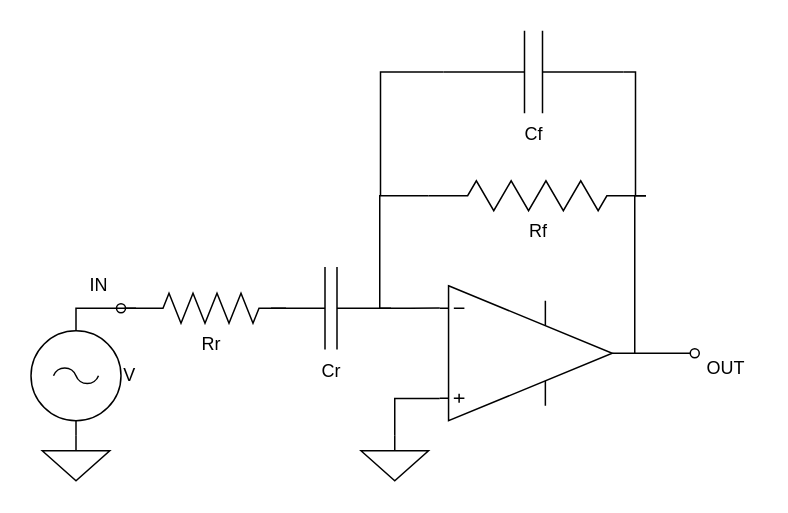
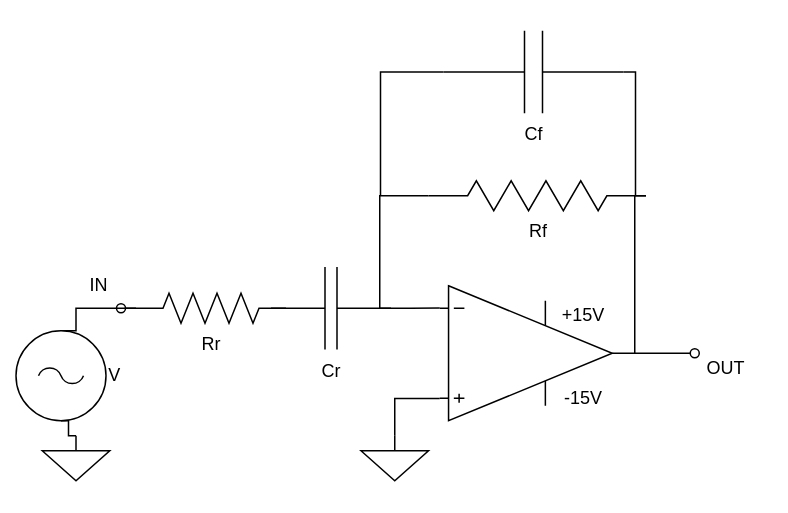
  <mxCell id="0" />
  <mxCell id="1" parent="0" />
  <mxCell id="2" style="edgeStyle=orthogonalEdgeStyle;rounded=0;orthogonalLoop=1;jettySize=auto;html=1;exitX=1;exitY=0.5;exitDx=0;exitDy=0;exitPerimeter=0;endArrow=none;endFill=0;fontSize=16;" parent="1" edge="1"><mxGeometry relative="1" as="geometry"><mxPoint x="270" y="80" as="targetPoint" /><mxPoint x="270" y="80" as="sourcePoint" /></mxGeometry></mxCell>
  <mxCell id="3" style="edgeStyle=orthogonalEdgeStyle;rounded=0;orthogonalLoop=1;jettySize=auto;html=1;endArrow=none;endFill=0;fontSize=16;startArrow=none;startFill=0;exitX=0;exitY=0.5;exitDx=0;exitDy=0;exitPerimeter=0;" parent="1" source="11" edge="1"><mxGeometry relative="1" as="geometry"><mxPoint x="252.5" y="205" as="targetPoint" /><mxPoint x="272.5" y="130" as="sourcePoint" /><Array as="points"><mxPoint x="252.5" y="130" /><mxPoint x="252.5" y="205" /></Array></mxGeometry></mxCell>
  <mxCell id="4" style="edgeStyle=orthogonalEdgeStyle;rounded=0;orthogonalLoop=1;jettySize=auto;html=1;exitX=1;exitY=0.5;exitDx=0;exitDy=0;exitPerimeter=0;endArrow=oval;endFill=0;" parent="1" source="7" edge="1"><mxGeometry relative="1" as="geometry"><mxPoint x="462.5" y="235" as="targetPoint" /></mxGeometry></mxCell>
  <mxCell id="5" style="edgeStyle=orthogonalEdgeStyle;rounded=0;orthogonalLoop=1;jettySize=auto;html=1;exitX=0;exitY=0.835;exitDx=0;exitDy=0;exitPerimeter=0;endArrow=none;endFill=0;" parent="1" source="7" target="10" edge="1"><mxGeometry relative="1" as="geometry"><mxPoint x="262.5" y="370" as="targetPoint" /></mxGeometry></mxCell>
  <mxCell id="6" style="edgeStyle=orthogonalEdgeStyle;rounded=0;orthogonalLoop=1;jettySize=auto;html=1;entryX=1;entryY=0.5;entryDx=0;entryDy=0;entryPerimeter=0;endArrow=none;endFill=0;" parent="1" target="11" edge="1"><mxGeometry relative="1" as="geometry"><mxPoint x="422.5" y="235" as="sourcePoint" /><Array as="points"><mxPoint x="422.5" y="130" /></Array></mxGeometry></mxCell>
  <mxCell id="7" value="" style="verticalLabelPosition=bottom;shadow=0;dashed=0;align=center;html=1;verticalAlign=top;shape=mxgraph.electrical.abstract.operational_amp_1;" parent="1" vertex="1"><mxGeometry x="292.5" y="190" width="115" height="90" as="geometry" /></mxCell>
+ <mxCell id="8" value="+15V" style="text;html=1;align=center;verticalAlign=middle;resizable=0;points=[];autosize=1;" parent="7" vertex="1"><mxGeometry x="75" y="10" width="40" height="20" as="geometry" /></mxCell>
+ <mxCell id="9" value="-15V" style="text;html=1;align=center;verticalAlign=middle;resizable=0;points=[];autosize=1;" parent="7" vertex="1"><mxGeometry x="75" y="65" width="40" height="20" as="geometry" /></mxCell>
  <mxCell id="10" value="" style="pointerEvents=1;verticalLabelPosition=bottom;shadow=0;dashed=0;align=center;html=1;verticalAlign=top;shape=mxgraph.electrical.signal_sources.signal_ground;" parent="1" vertex="1"><mxGeometry x="240" y="290" width="45" height="30" as="geometry" /></mxCell>
  <mxCell id="11" value="Rf" style="pointerEvents=1;verticalLabelPosition=bottom;shadow=0;dashed=0;align=center;html=1;verticalAlign=top;shape=mxgraph.electrical.resistors.resistor_2;" parent="1" vertex="1"><mxGeometry x="285" y="120" width="145" height="20" as="geometry" /></mxCell>
  <mxCell id="12" style="edgeStyle=elbowEdgeStyle;rounded=0;orthogonalLoop=1;jettySize=auto;html=1;exitX=1;exitY=0.5;exitDx=0;exitDy=0;exitPerimeter=0;startArrow=none;startFill=0;startSize=0;endArrow=none;endFill=0;targetPerimeterSpacing=6;entryX=0;entryY=0.165;entryDx=0;entryDy=0;entryPerimeter=0;" parent="1" target="7" edge="1"><mxGeometry relative="1" as="geometry"><mxPoint x="282.5" y="205" as="targetPoint" /><Array as="points" /><mxPoint x="252.5" y="205" as="sourcePoint" /></mxGeometry></mxCell>
  <mxCell id="13" value="Rr" style="pointerEvents=1;verticalLabelPosition=bottom;shadow=0;dashed=0;align=center;html=1;verticalAlign=top;shape=mxgraph.electrical.resistors.resistor_2;" parent="1" vertex="1"><mxGeometry x="90" y="195" width="100" height="20" as="geometry" /></mxCell>
  <mxCell id="14" value="OUT" style="text;html=1;align=center;verticalAlign=middle;resizable=0;points=[];autosize=1;" parent="1" vertex="1"><mxGeometry x="462.5" y="235" width="40" height="20" as="geometry" /></mxCell>
  <mxCell id="15" style="edgeStyle=elbowEdgeStyle;rounded=0;orthogonalLoop=1;jettySize=auto;html=1;exitX=0.5;exitY=0;exitDx=0;exitDy=0;exitPerimeter=0;startArrow=none;startFill=0;startSize=0;endArrow=none;endFill=0;targetPerimeterSpacing=6;" parent="1" source="16" edge="1"><mxGeometry relative="1" as="geometry"><mxPoint x="90" y="205" as="targetPoint" /><Array as="points"><mxPoint x="50" y="220" /><mxPoint x="50" y="210" /><mxPoint x="50" y="220" /></Array></mxGeometry></mxCell>
- <mxCell id="16" value="V" style="pointerEvents=1;verticalLabelPosition=middle;shadow=0;dashed=0;align=left;html=1;verticalAlign=middle;shape=mxgraph.electrical.signal_sources.ac_source;labelPosition=right;" parent="1" vertex="1"><mxGeometry x="20" y="220" width="60" height="60" as="geometry" /></mxCell>
+ <mxCell id="16" value="V" style="pointerEvents=1;verticalLabelPosition=middle;shadow=0;dashed=0;align=left;html=1;verticalAlign=middle;shape=mxgraph.electrical.signal_sources.ac_source;labelPosition=right;" parent="1" vertex="1"><mxGeometry x="10" y="220" width="60" height="60" as="geometry" /></mxCell>
  <mxCell id="17" style="edgeStyle=elbowEdgeStyle;rounded=0;orthogonalLoop=1;jettySize=auto;html=1;exitX=0;exitY=0.5;exitDx=0;exitDy=0;exitPerimeter=0;startArrow=none;startFill=0;startSize=0;endArrow=oval;endFill=0;targetPerimeterSpacing=6;" parent="1" source="13" edge="1"><mxGeometry relative="1" as="geometry"><mxPoint x="80" y="205" as="targetPoint" /></mxGeometry></mxCell>
  <mxCell id="18" style="edgeStyle=elbowEdgeStyle;rounded=0;orthogonalLoop=1;jettySize=auto;html=1;exitX=0.5;exitY=0;exitDx=0;exitDy=0;exitPerimeter=0;entryX=0.5;entryY=1;entryDx=0;entryDy=0;entryPerimeter=0;startArrow=none;startFill=0;startSize=0;endArrow=none;endFill=0;targetPerimeterSpacing=6;" parent="1" source="19" target="16" edge="1"><mxGeometry relative="1" as="geometry" /></mxCell>
  <mxCell id="19" value="" style="pointerEvents=1;verticalLabelPosition=bottom;shadow=0;dashed=0;align=center;html=1;verticalAlign=top;shape=mxgraph.electrical.signal_sources.signal_ground;" parent="1" vertex="1"><mxGeometry x="27.5" y="290" width="45" height="30" as="geometry" /></mxCell>
  <mxCell id="20" value="IN" style="text;html=1;align=center;verticalAlign=middle;resizable=0;points=[];autosize=1;" parent="1" vertex="1"><mxGeometry x="50" y="180" width="30" height="20" as="geometry" /></mxCell>
  <mxCell id="21" value="Cr" style="pointerEvents=1;verticalLabelPosition=bottom;shadow=0;dashed=0;align=center;html=1;verticalAlign=top;shape=mxgraph.electrical.capacitors.capacitor_1;" vertex="1" parent="1"><mxGeometry x="180" y="177.5" width="80" height="55" as="geometry" /></mxCell>
  <mxCell id="22" style="edgeStyle=elbowEdgeStyle;rounded=0;orthogonalLoop=1;jettySize=auto;html=1;exitX=0;exitY=0.5;exitDx=0;exitDy=0;exitPerimeter=0;startArrow=none;startFill=0;startSize=0;endArrow=none;endFill=0;targetPerimeterSpacing=6;" edge="1" parent="1" source="24"><mxGeometry relative="1" as="geometry"><mxPoint x="252.5" y="130" as="targetPoint" /><Array as="points"><mxPoint x="253" y="110" /><mxPoint x="253" y="100" /><mxPoint x="253" y="90" /><mxPoint x="250" y="100" /></Array></mxGeometry></mxCell>
  <mxCell id="23" style="edgeStyle=elbowEdgeStyle;rounded=0;orthogonalLoop=1;jettySize=auto;html=1;exitX=1;exitY=0.5;exitDx=0;exitDy=0;exitPerimeter=0;startArrow=none;startFill=0;startSize=0;endArrow=none;endFill=0;targetPerimeterSpacing=6;" edge="1" parent="1" source="24"><mxGeometry relative="1" as="geometry"><mxPoint x="423" y="130" as="targetPoint" /><Array as="points"><mxPoint x="423" y="90" /></Array></mxGeometry></mxCell>
  <mxCell id="24" value="Cf" style="pointerEvents=1;verticalLabelPosition=bottom;shadow=0;dashed=0;align=center;html=1;verticalAlign=top;shape=mxgraph.electrical.capacitors.capacitor_1;" vertex="1" parent="1"><mxGeometry x="295" y="20" width="120" height="55" as="geometry" /></mxCell>
